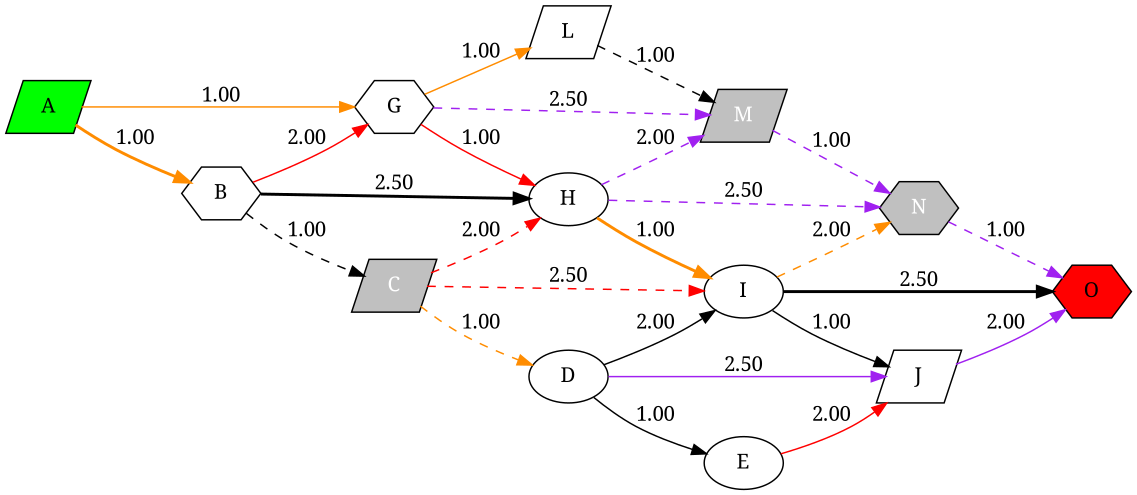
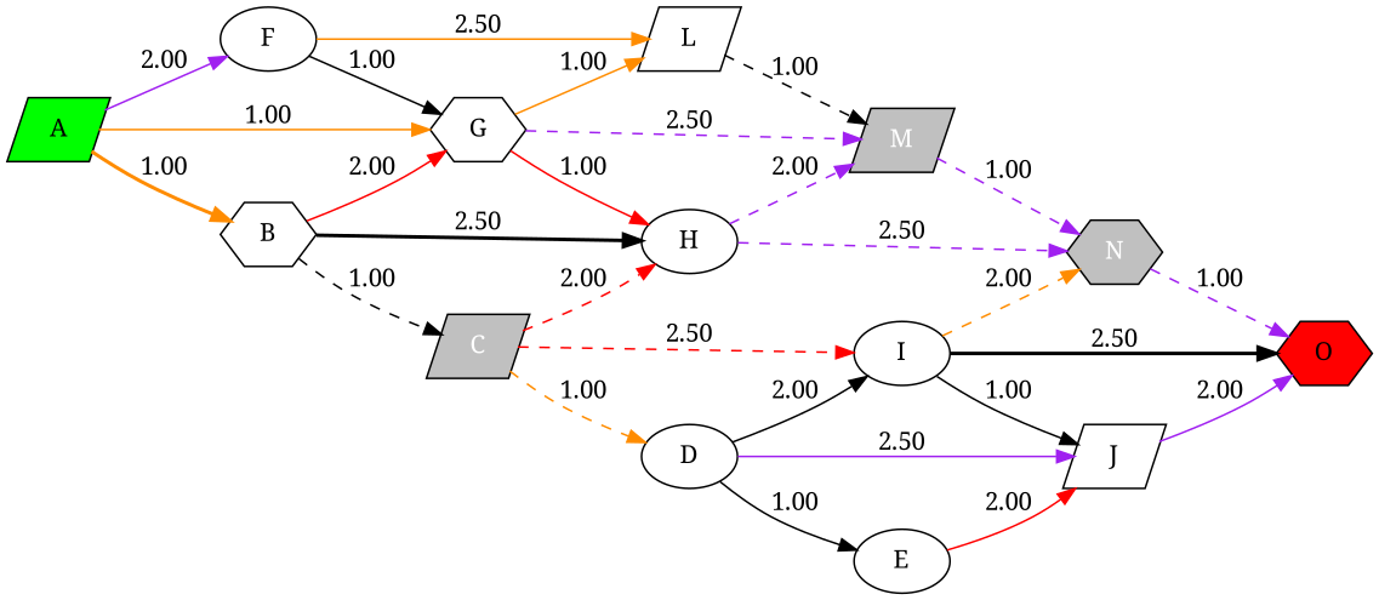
  digraph {
    fontname="Noto Serif"
    rankdir=LR
    node [fontname="Noto Serif" shape=parallelogram]
    edge [color=purple fontname="Noto Serif" style=solid]
    A [fillcolor=green style=filled]
+   F [shape=ellipse]
    G [shape=hexagon]
    B [shape=hexagon]
    L
    H [shape=ellipse]
    M [fillcolor=gray fontcolor=white style=filled]
    C [fillcolor=gray fontcolor=white style=filled]
    O [fillcolor=red shape=hexagon style=filled]
    I [shape=ellipse]
    D [shape=ellipse]
    N [fillcolor=gray fontcolor=white shape=hexagon style=filled]
    J
    E [shape=ellipse]
+   A -> F [label=2.00]
    A -> G [color=darkorange label=1.00]
    A -> B [color=darkorange label=1.00 style=bold]
+   F -> G [color=black label=1.00]
+   F -> L [color=darkorange label=2.50]
    G -> L [color=darkorange label=1.00]
    G -> H [color=red label=1.00]
    G -> M [label=2.50 style=dashed]
    B -> G [color=red label=2.00]
    B -> H [color=black label=2.50 style=bold]
    B -> C [color=black label=1.00 style=dashed]
    L -> M [color=black label=1.00 style=dashed]
    H -> M [label=2.00 style=dashed]
-   H -> I [color=darkorange label=1.00 style=bold]
    H -> N [label=2.50 style=dashed]
    M -> N [label=1.00 style=dashed]
    C -> H [color=red label=2.00 style=dashed]
    C -> I [color=red label=2.50 style=dashed]
    C -> D [color=darkorange label=1.00 style=dashed]
    I -> O [color=black label=2.50 style=bold]
    I -> N [color=darkorange label=2.00 style=dashed]
    I -> J [color=black label=1.00]
    D -> I [color=black label=2.00]
    D -> J [label=2.50]
    D -> E [color=black label=1.00]
    N -> O [label=1.00 style=dashed]
    J -> O [label=2.00]
    E -> J [color=red label=2.00]
  }
